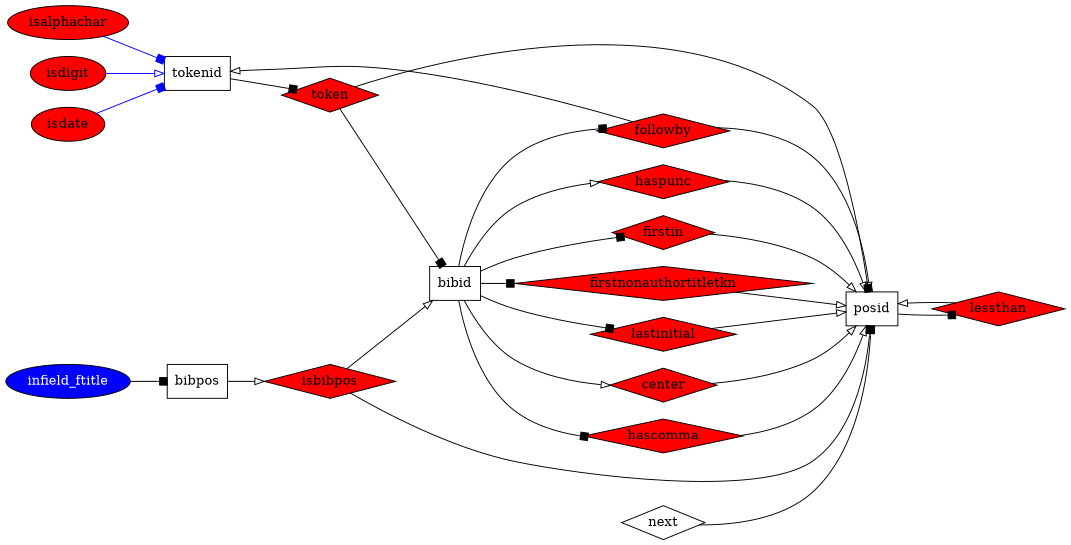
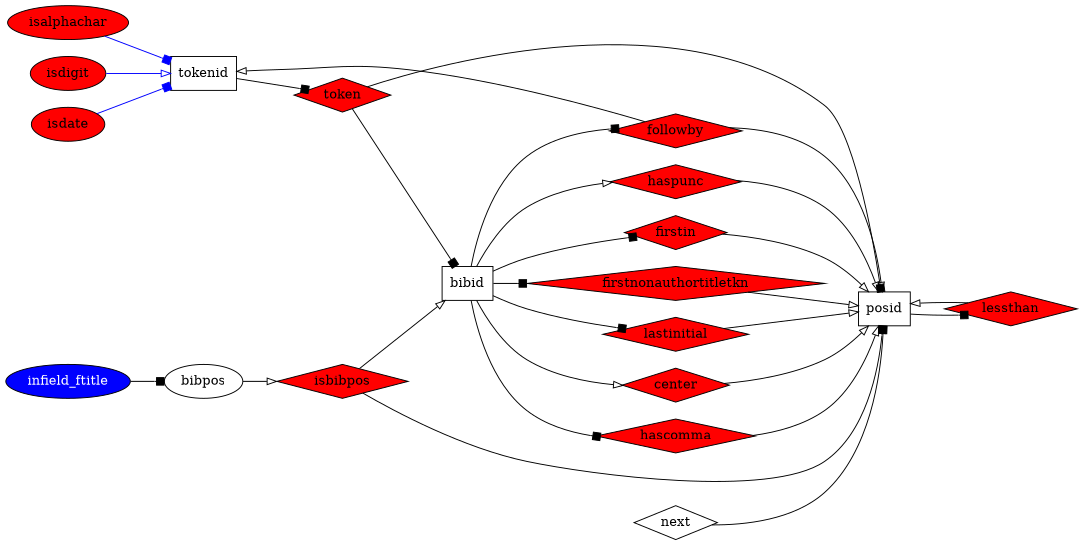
  digraph {
    fontname="DejaVu Serif"
    penwidth=0.1
    rankdir=LR
    node [fillcolor=red fontname="DejaVu Serif" shape=polygon style=filled orientation=45.0]
    edge [arrowhead=box fontname="DejaVu Serif"]
    isalphachar [shape=ellipse orientation=""]
    tokenid [shape=box fillcolor="" style="" orientation=""]
    token
    posid [shape=box fillcolor="" style="" orientation=""]
    isbibpos
    bibid [shape=box fillcolor="" style="" orientation=""]
    lessthan
    hascomma
    followby
    haspunc
    firstin
    firstnonauthortitletkn
    lastinitial
    center
    isdigit [shape=ellipse orientation=""]
    next [fillcolor="" style=""]
-   bibpos [shape=box fillcolor="" style="" orientation=""]
+   bibpos [shape=ellipse fillcolor="" style="" orientation=""]
    isdate [shape=ellipse orientation=""]
    infield_ftitle [fillcolor=blue fontcolor=white shape=ellipse orientation=""]
    isalphachar -> tokenid [color=blue]
    tokenid -> token
    token -> posid
    token -> bibid
    posid -> lessthan
    isbibpos -> posid
    isbibpos -> bibid [arrowhead=onormal]
    bibid -> hascomma
    bibid -> followby
    bibid -> haspunc [arrowhead=onormal]
    bibid -> firstin
    bibid -> firstnonauthortitletkn
    bibid -> lastinitial
    bibid -> center [arrowhead=onormal]
    lessthan -> posid [arrowhead=onormal]
    hascomma -> posid [arrowhead=onormal]
    followby -> tokenid [arrowhead=onormal]
    followby -> posid [arrowhead=onormal]
    haspunc -> posid [arrowhead=onormal]
    firstin -> posid [arrowhead=onormal]
    firstnonauthortitletkn -> posid [arrowhead=onormal]
    lastinitial -> posid [arrowhead=onormal]
    center -> posid [arrowhead=onormal]
    isdigit -> tokenid [arrowhead=onormal color=blue]
    next -> posid
    bibpos -> isbibpos [arrowhead=onormal]
    isdate -> tokenid [color=blue]
    infield_ftitle -> bibpos [color=black]
  }
